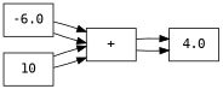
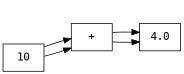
  digraph {
    rankdir=LR
    fontname="DejaVu Sans Mono"
    node [shape=box fontname="DejaVu Sans Mono"]
    edge [fontname="DejaVu Sans Mono"]
    "+"
    4.0
-   -6.0
    10
    "+" -> 4.0
    "+" -> 4.0
-   -6.0 -> "+"
-   -6.0 -> "+"
    10 -> "+"
    10 -> "+"
  }
